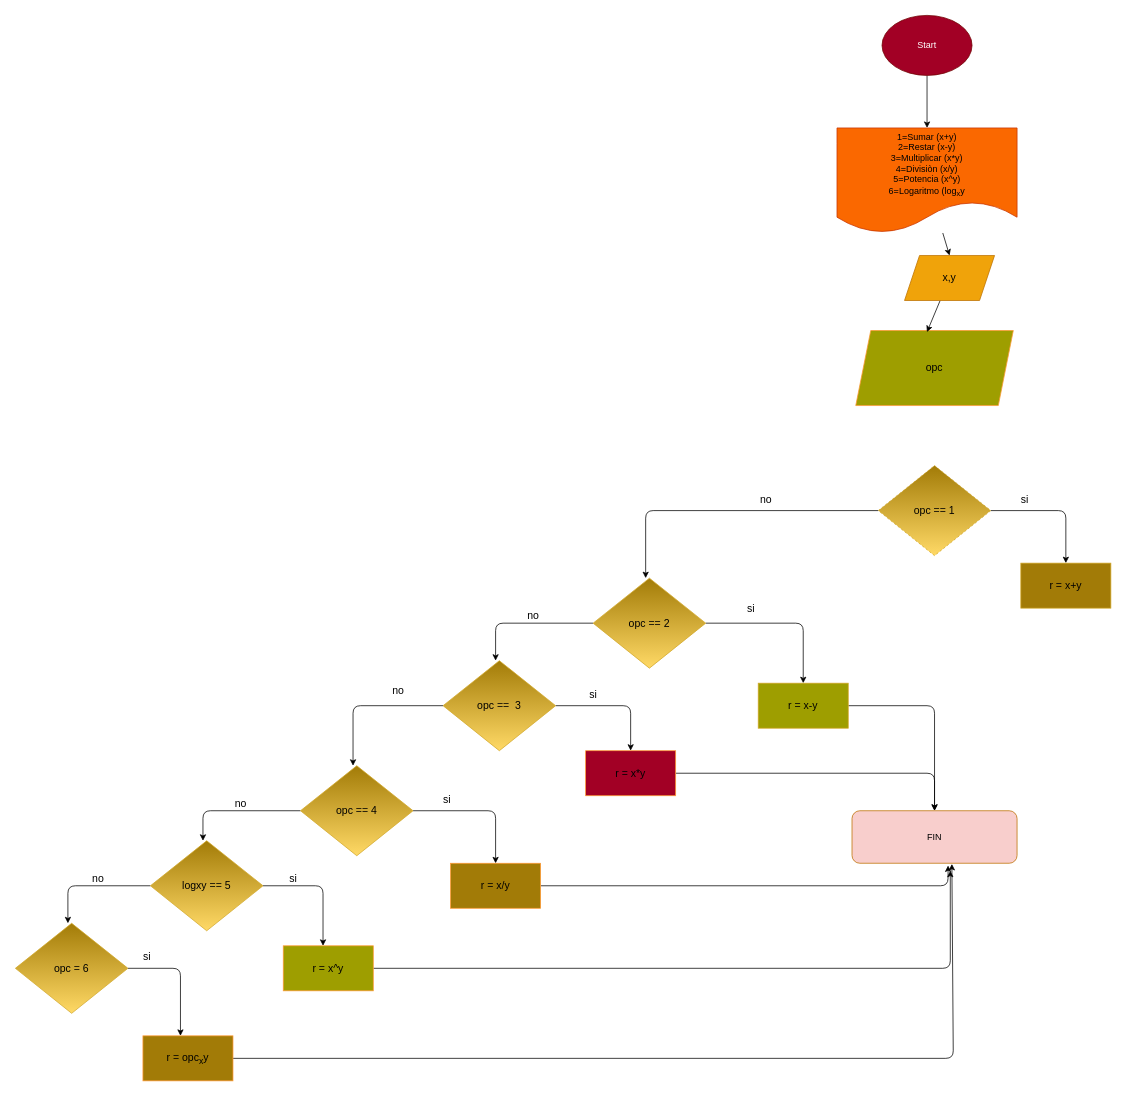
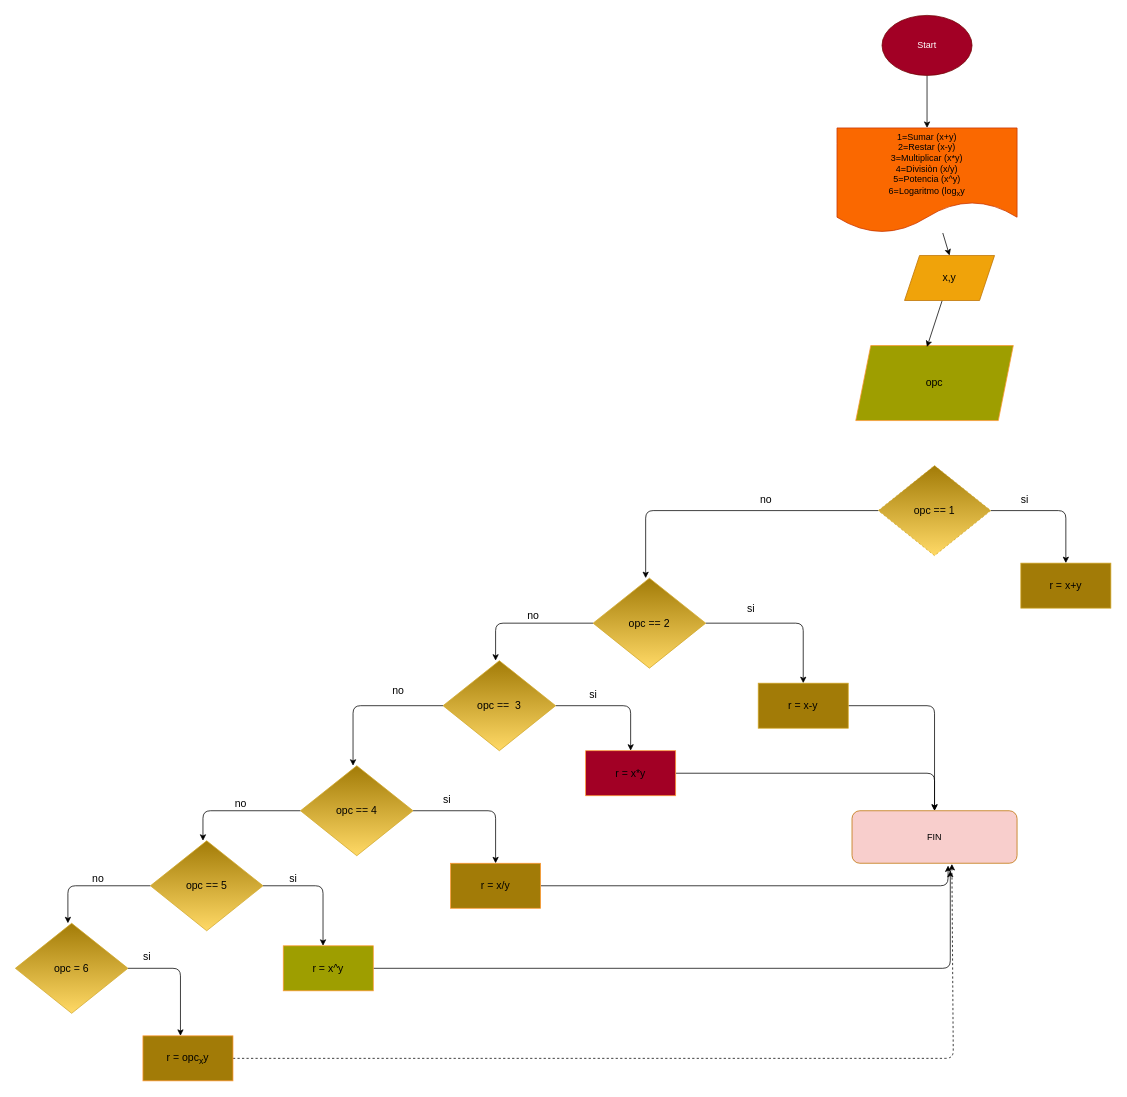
  <mxCell id="0" />
  <mxCell id="1" parent="0" />
  <mxCell id="2" style="edgeStyle=none;html=1;fontSize=14;startArrow=none;startFill=0;" parent="1" target="4" edge="1"><mxGeometry relative="1" as="geometry"><mxPoint x="1235" y="100" as="sourcePoint" /></mxGeometry></mxCell>
  <mxCell id="3" style="edgeStyle=none;html=1;entryX=0.5;entryY=0;entryDx=0;entryDy=0;fontSize=14;startArrow=none;startFill=0;" parent="1" source="4" target="31" edge="1"><mxGeometry relative="1" as="geometry" /></mxCell>
  <mxCell id="4" value="1=Sumar (x+y)&lt;br&gt;2=Restar (x-y)&lt;br&gt;3=Multiplicar (x*y)&lt;br&gt;4=Divisiòn (x/y)&lt;br&gt;5=Potencia (x^y)&lt;br&gt;&lt;div style=&quot;text-align: justify;&quot;&gt;&lt;span style=&quot;background-color: initial;&quot;&gt;6=Logaritmo (log&lt;/span&gt;&lt;sub style=&quot;background-color: initial;&quot;&gt;x&lt;/sub&gt;&lt;span style=&quot;background-color: initial;&quot;&gt;y&lt;/span&gt;&lt;/div&gt;" style="shape=document;whiteSpace=wrap;html=1;boundedLbl=1;fillColor=#fa6800;fontColor=#000000;strokeColor=#C73500;" parent="1" vertex="1"><mxGeometry x="1115" y="170" width="240" height="140" as="geometry" /></mxCell>
- <mxCell id="5" value="opc" style="shape=parallelogram;perimeter=parallelogramPerimeter;whiteSpace=wrap;html=1;fixedSize=1;fontSize=14;fillColor=#9E9E00;fontColor=#000000;strokeColor=#FF9933;" parent="1" vertex="1"><mxGeometry x="1140" y="440" width="210" height="100" as="geometry" /></mxCell>
+ <mxCell id="5" value="opc" style="shape=parallelogram;perimeter=parallelogramPerimeter;whiteSpace=wrap;html=1;fixedSize=1;fontSize=14;fillColor=#9E9E00;fontColor=#000000;strokeColor=#FF9933;" parent="1" vertex="1"><mxGeometry x="1140" y="460" width="210" height="100" as="geometry" /></mxCell>
  <mxCell id="6" style="edgeStyle=none;html=1;fontSize=14;startArrow=none;startFill=0;" parent="1" source="8" edge="1"><mxGeometry relative="1" as="geometry"><mxPoint x="1420" y="750" as="targetPoint" /><Array as="points"><mxPoint x="1420" y="680" /></Array></mxGeometry></mxCell>
  <mxCell id="7" style="edgeStyle=none;html=1;fontSize=14;startArrow=none;startFill=0;" parent="1" source="8" edge="1"><mxGeometry relative="1" as="geometry"><mxPoint x="860" y="770" as="targetPoint" /><Array as="points"><mxPoint x="860" y="680" /></Array></mxGeometry></mxCell>
  <mxCell id="8" value="opc == 1" style="rhombus;whiteSpace=wrap;html=1;fontSize=14;fillColor=#a27b07;gradientColor=#ffd966;strokeColor=#d2a728;dashed=1;" parent="1" vertex="1"><mxGeometry x="1170" y="620" width="150" height="120" as="geometry" /></mxCell>
  <mxCell id="9" value="si" style="text;html=1;align=center;verticalAlign=middle;resizable=0;points=[];autosize=1;strokeColor=none;fillColor=none;fontSize=14;" parent="1" vertex="1"><mxGeometry x="1350" y="650" width="30" height="30" as="geometry" /></mxCell>
  <mxCell id="10" value="r = x+y" style="rounded=0;whiteSpace=wrap;html=1;strokeColor=#d2a728;fontSize=14;fillColor=#a27b07;" parent="1" vertex="1"><mxGeometry x="1360" y="750" width="120" height="60" as="geometry" /></mxCell>
  <mxCell id="11" value="FIN" style="rounded=1;whiteSpace=wrap;html=1;fillColor=#f8cecc;fontColor=#000000;strokeColor=#BD7000;" parent="1" vertex="1"><mxGeometry x="1135" y="1080" width="220" height="70" as="geometry" /></mxCell>
  <mxCell id="12" value="no" style="text;html=1;align=center;verticalAlign=middle;resizable=0;points=[];autosize=1;strokeColor=none;fillColor=none;fontSize=14;" parent="1" vertex="1"><mxGeometry x="1000" y="650" width="40" height="30" as="geometry" /></mxCell>
  <mxCell id="13" style="edgeStyle=none;html=1;fontSize=14;startArrow=none;startFill=0;" parent="1" source="15" edge="1"><mxGeometry relative="1" as="geometry"><mxPoint x="1070" y="910" as="targetPoint" /><Array as="points"><mxPoint x="1070" y="830" /></Array></mxGeometry></mxCell>
  <mxCell id="14" style="edgeStyle=none;html=1;fontSize=14;startArrow=none;startFill=0;" parent="1" source="15" edge="1"><mxGeometry relative="1" as="geometry"><mxPoint x="660" y="880" as="targetPoint" /><Array as="points"><mxPoint x="660" y="830" /></Array></mxGeometry></mxCell>
  <mxCell id="15" value="opc == 2" style="rhombus;whiteSpace=wrap;html=1;fontSize=14;fillColor=#a27b07;gradientColor=#ffd966;strokeColor=#d2a728;" parent="1" vertex="1"><mxGeometry x="790" y="770" width="150" height="120" as="geometry" /></mxCell>
  <mxCell id="16" value="si" style="text;html=1;align=center;verticalAlign=middle;resizable=0;points=[];autosize=1;strokeColor=none;fillColor=none;fontSize=14;" parent="1" vertex="1"><mxGeometry x="985" y="795" width="30" height="30" as="geometry" /></mxCell>
  <mxCell id="17" style="edgeStyle=none;html=1;entryX=0.5;entryY=0;entryDx=0;entryDy=0;fontSize=14;startArrow=none;startFill=0;" parent="1" source="18" target="11" edge="1"><mxGeometry relative="1" as="geometry"><Array as="points"><mxPoint x="1245" y="940" /></Array></mxGeometry></mxCell>
- <mxCell id="18" value="r = x-y" style="rounded=0;whiteSpace=wrap;html=1;strokeColor=#d2a728;fontSize=14;fillColor=#9e9e00;" parent="1" vertex="1"><mxGeometry x="1010" y="910" width="120" height="60" as="geometry" /></mxCell>
+ <mxCell id="18" value="r = x-y" style="rounded=0;whiteSpace=wrap;html=1;strokeColor=#d2a728;fontSize=14;fillColor=#a27b07;" parent="1" vertex="1"><mxGeometry x="1010" y="910" width="120" height="60" as="geometry" /></mxCell>
  <mxCell id="19" value="no" style="text;html=1;align=center;verticalAlign=middle;resizable=0;points=[];autosize=1;strokeColor=none;fillColor=none;fontSize=14;" parent="1" vertex="1"><mxGeometry x="690" y="805" width="40" height="30" as="geometry" /></mxCell>
  <mxCell id="20" style="edgeStyle=none;html=1;fontSize=14;startArrow=none;startFill=0;" parent="1" source="22" edge="1"><mxGeometry relative="1" as="geometry"><mxPoint x="840" y="1000" as="targetPoint" /><Array as="points"><mxPoint x="840" y="940" /></Array></mxGeometry></mxCell>
  <mxCell id="21" style="edgeStyle=none;html=1;fontSize=14;startArrow=none;startFill=0;" parent="1" source="22" edge="1"><mxGeometry relative="1" as="geometry"><mxPoint x="470" y="1020" as="targetPoint" /><Array as="points"><mxPoint x="470" y="940" /></Array></mxGeometry></mxCell>
  <mxCell id="22" value="opc ==&amp;nbsp; 3" style="rhombus;whiteSpace=wrap;html=1;fontSize=14;fillColor=#a27b07;gradientColor=#ffd966;strokeColor=#d2a728;" parent="1" vertex="1"><mxGeometry x="590" y="880" width="150" height="120" as="geometry" /></mxCell>
  <mxCell id="23" value="si" style="text;html=1;align=center;verticalAlign=middle;resizable=0;points=[];autosize=1;strokeColor=none;fillColor=none;fontSize=14;" parent="1" vertex="1"><mxGeometry x="775" y="910" width="30" height="30" as="geometry" /></mxCell>
  <mxCell id="24" style="edgeStyle=none;html=1;fontSize=14;startArrow=none;startFill=0;" parent="1" source="25" edge="1"><mxGeometry relative="1" as="geometry"><mxPoint x="1245" y="1080" as="targetPoint" /><Array as="points"><mxPoint x="1245" y="1030" /></Array></mxGeometry></mxCell>
  <mxCell id="25" value="r = x*y" style="rounded=0;whiteSpace=wrap;html=1;strokeColor=#FF9933;fontSize=14;fillColor=#a20025;" parent="1" vertex="1"><mxGeometry x="780" y="1000" width="120" height="60" as="geometry" /></mxCell>
  <mxCell id="26" value="no" style="text;html=1;align=center;verticalAlign=middle;resizable=0;points=[];autosize=1;strokeColor=none;fillColor=none;fontSize=14;" parent="1" vertex="1"><mxGeometry x="510" y="905" width="40" height="30" as="geometry" /></mxCell>
  <mxCell id="27" style="edgeStyle=none;html=1;fontSize=14;startArrow=none;startFill=0;" parent="1" source="29" edge="1"><mxGeometry relative="1" as="geometry"><mxPoint x="660" y="1150" as="targetPoint" /><Array as="points"><mxPoint x="660" y="1080" /></Array></mxGeometry></mxCell>
  <mxCell id="28" style="edgeStyle=none;html=1;fontSize=14;startArrow=none;startFill=0;" parent="1" source="29" edge="1"><mxGeometry relative="1" as="geometry"><mxPoint x="270" y="1120" as="targetPoint" /><Array as="points"><mxPoint x="270" y="1080" /></Array></mxGeometry></mxCell>
  <mxCell id="29" value="opc == 4" style="rhombus;whiteSpace=wrap;html=1;fontSize=14;fillColor=#a27b07;gradientColor=#ffd966;strokeColor=#d2a728;" parent="1" vertex="1"><mxGeometry x="400" y="1020" width="150" height="120" as="geometry" /></mxCell>
  <mxCell id="30" style="edgeStyle=none;html=1;entryX=0.452;entryY=0.02;entryDx=0;entryDy=0;entryPerimeter=0;fontSize=14;startArrow=none;startFill=0;" parent="1" source="31" target="5" edge="1"><mxGeometry relative="1" as="geometry" /></mxCell>
  <mxCell id="31" value="x,y" style="shape=parallelogram;perimeter=parallelogramPerimeter;whiteSpace=wrap;html=1;fixedSize=1;strokeColor=#BD7000;fontSize=14;fillColor=#f0a30a;fontColor=#000000;" parent="1" vertex="1"><mxGeometry x="1205" y="340" width="120" height="60" as="geometry" /></mxCell>
  <mxCell id="32" value="si" style="text;html=1;align=center;verticalAlign=middle;resizable=0;points=[];autosize=1;strokeColor=none;fillColor=none;fontSize=14;" parent="1" vertex="1"><mxGeometry x="580" y="1050" width="30" height="30" as="geometry" /></mxCell>
  <mxCell id="33" style="edgeStyle=none;html=1;entryX=0.582;entryY=1.043;entryDx=0;entryDy=0;entryPerimeter=0;fontSize=14;startArrow=none;startFill=0;" parent="1" source="34" target="11" edge="1"><mxGeometry relative="1" as="geometry"><Array as="points"><mxPoint x="1263" y="1180" /></Array></mxGeometry></mxCell>
  <mxCell id="34" value="r = x/y" style="rounded=0;whiteSpace=wrap;html=1;strokeColor=#FF9933;fontSize=14;fillColor=#a27b07;" parent="1" vertex="1"><mxGeometry x="600" y="1150" width="120" height="60" as="geometry" /></mxCell>
  <mxCell id="35" value="no" style="text;html=1;align=center;verticalAlign=middle;resizable=0;points=[];autosize=1;strokeColor=none;fillColor=none;fontSize=14;" parent="1" vertex="1"><mxGeometry x="300" y="1055" width="40" height="30" as="geometry" /></mxCell>
  <mxCell id="36" style="edgeStyle=none;html=1;fontSize=14;startArrow=none;startFill=0;" parent="1" source="38" edge="1"><mxGeometry relative="1" as="geometry"><mxPoint x="430" y="1260" as="targetPoint" /><Array as="points"><mxPoint x="430" y="1180" /></Array></mxGeometry></mxCell>
  <mxCell id="37" style="edgeStyle=none;html=1;fontSize=14;startArrow=none;startFill=0;" parent="1" source="38" edge="1"><mxGeometry relative="1" as="geometry"><mxPoint x="90" y="1230" as="targetPoint" /><Array as="points"><mxPoint x="90" y="1180" /></Array></mxGeometry></mxCell>
- <mxCell id="38" value="logxy == 5" style="rhombus;whiteSpace=wrap;html=1;fontSize=14;fillColor=#a27b07;gradientColor=#ffd966;strokeColor=#d2a728;" parent="1" vertex="1"><mxGeometry x="200" y="1120" width="150" height="120" as="geometry" /></mxCell>
+ <mxCell id="38" value="opc == 5" style="rhombus;whiteSpace=wrap;html=1;fontSize=14;fillColor=#a27b07;gradientColor=#ffd966;strokeColor=#d2a728;" parent="1" vertex="1"><mxGeometry x="200" y="1120" width="150" height="120" as="geometry" /></mxCell>
  <mxCell id="39" value="si" style="text;html=1;align=center;verticalAlign=middle;resizable=0;points=[];autosize=1;strokeColor=none;fillColor=none;fontSize=14;" parent="1" vertex="1"><mxGeometry x="375" y="1155" width="30" height="30" as="geometry" /></mxCell>
  <mxCell id="40" style="edgeStyle=none;html=1;fontSize=14;startArrow=none;startFill=0;" parent="1" source="41" edge="1"><mxGeometry relative="1" as="geometry"><mxPoint x="1266" y="1160" as="targetPoint" /><Array as="points"><mxPoint x="1266" y="1290" /></Array></mxGeometry></mxCell>
  <mxCell id="41" value="r = x^y" style="rounded=0;whiteSpace=wrap;html=1;strokeColor=#FF9933;fontSize=14;fillColor=#9e9e00;" parent="1" vertex="1"><mxGeometry x="377" y="1260" width="120" height="60" as="geometry" /></mxCell>
  <mxCell id="42" value="no" style="text;html=1;align=center;verticalAlign=middle;resizable=0;points=[];autosize=1;strokeColor=none;fillColor=none;fontSize=14;" parent="1" vertex="1"><mxGeometry x="110" y="1155" width="40" height="30" as="geometry" /></mxCell>
- <mxCell id="43" style="edgeStyle=none;html=1;fontSize=14;startArrow=none;startFill=0;entryX=0.605;entryY=1.014;entryDx=0;entryDy=0;entryPerimeter=0;" parent="1" source="44" target="11" edge="1"><mxGeometry relative="1" as="geometry"><mxPoint x="1290" y="1160" as="targetPoint" /><Array as="points"><mxPoint x="1270" y="1410" /></Array></mxGeometry></mxCell>
+ <mxCell id="43" style="edgeStyle=none;html=1;fontSize=14;startArrow=none;startFill=0;entryX=0.605;entryY=1.014;entryDx=0;entryDy=0;entryPerimeter=0;dashed=1;" parent="1" source="44" target="11" edge="1"><mxGeometry relative="1" as="geometry"><mxPoint x="1290" y="1160" as="targetPoint" /><Array as="points"><mxPoint x="1270" y="1410" /></Array></mxGeometry></mxCell>
  <mxCell id="44" value="r = opc&lt;sub&gt;x&lt;/sub&gt;y" style="rounded=0;whiteSpace=wrap;html=1;strokeColor=#FF9933;fontSize=14;fillColor=#a27b07;" parent="1" vertex="1"><mxGeometry x="190" y="1380" width="120" height="60" as="geometry" /></mxCell>
  <mxCell id="45" style="edgeStyle=none;html=1;fontSize=14;startArrow=none;startFill=0;" parent="1" source="46" edge="1"><mxGeometry relative="1" as="geometry"><mxPoint x="240" y="1380" as="targetPoint" /><Array as="points"><mxPoint x="240" y="1290" /></Array></mxGeometry></mxCell>
  <mxCell id="46" value="opc = 6" style="rhombus;whiteSpace=wrap;html=1;fontSize=14;fillColor=#a27b07;gradientColor=#ffd966;strokeColor=#d2a728;" parent="1" vertex="1"><mxGeometry x="20" y="1230" width="150" height="120" as="geometry" /></mxCell>
  <mxCell id="47" value="si" style="text;html=1;align=center;verticalAlign=middle;resizable=0;points=[];autosize=1;strokeColor=none;fillColor=none;fontSize=14;" parent="1" vertex="1"><mxGeometry x="180" y="1260" width="30" height="30" as="geometry" /></mxCell>
  <mxCell id="48" value="Start" style="ellipse;whiteSpace=wrap;html=1;fillColor=#a20025;fontColor=#ffffff;strokeColor=#6F0000;" vertex="1" parent="1"><mxGeometry x="1175" y="20" width="120" height="80" as="geometry" /></mxCell>
